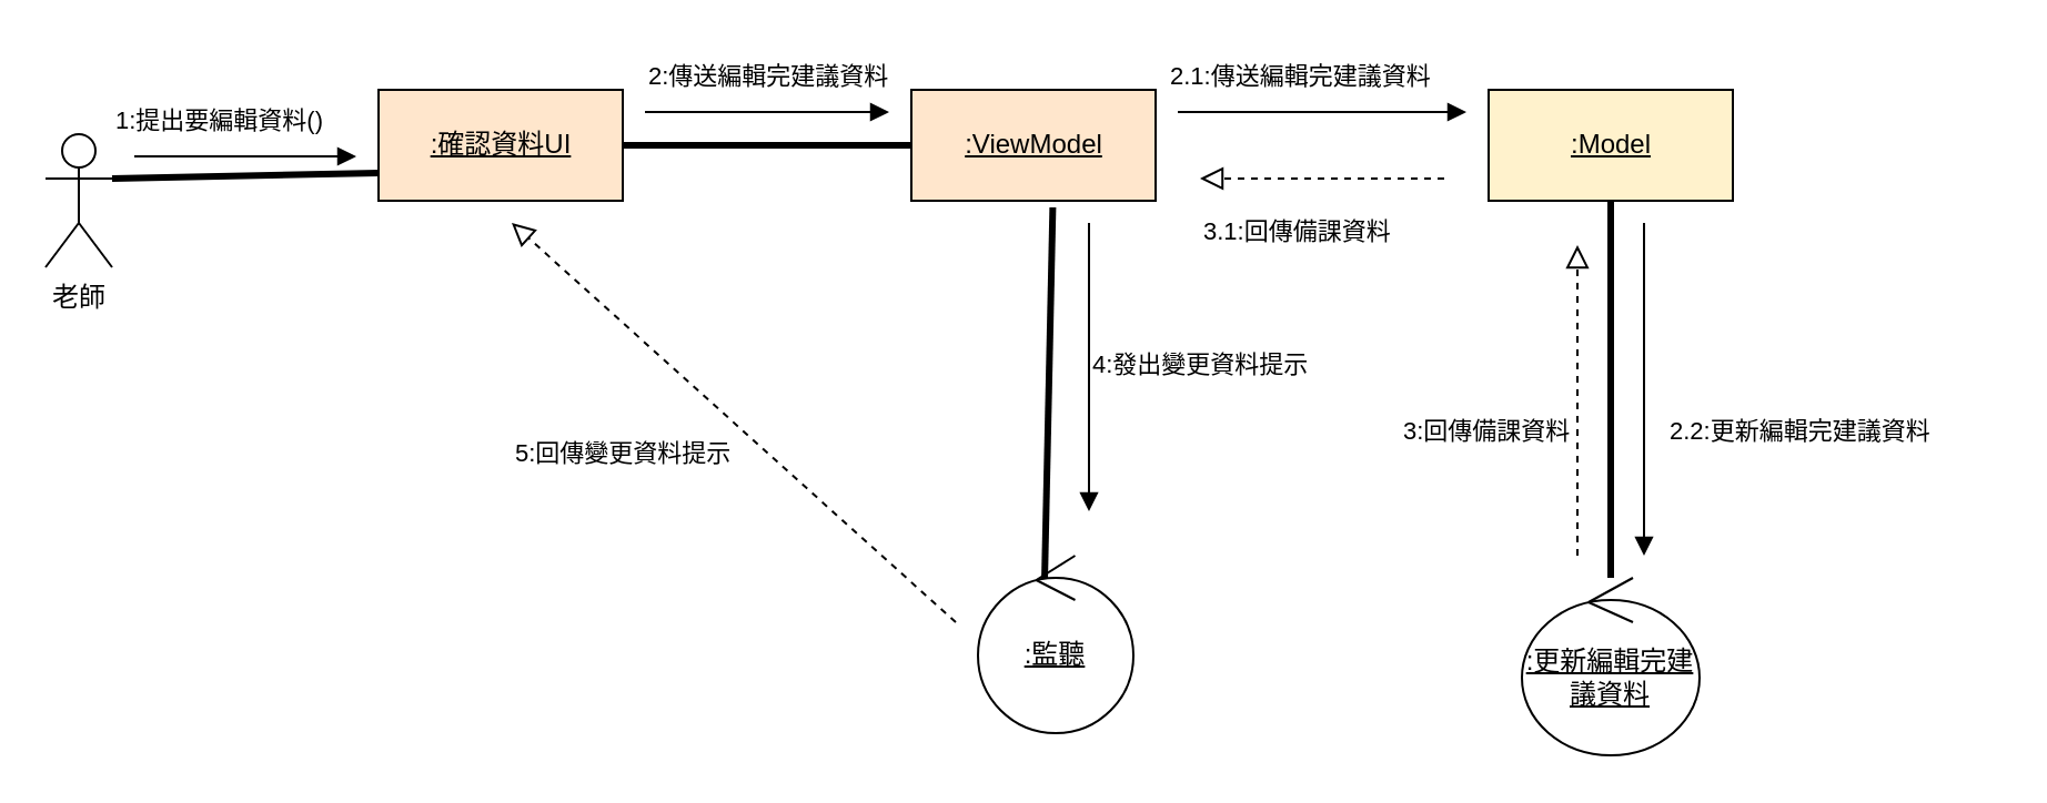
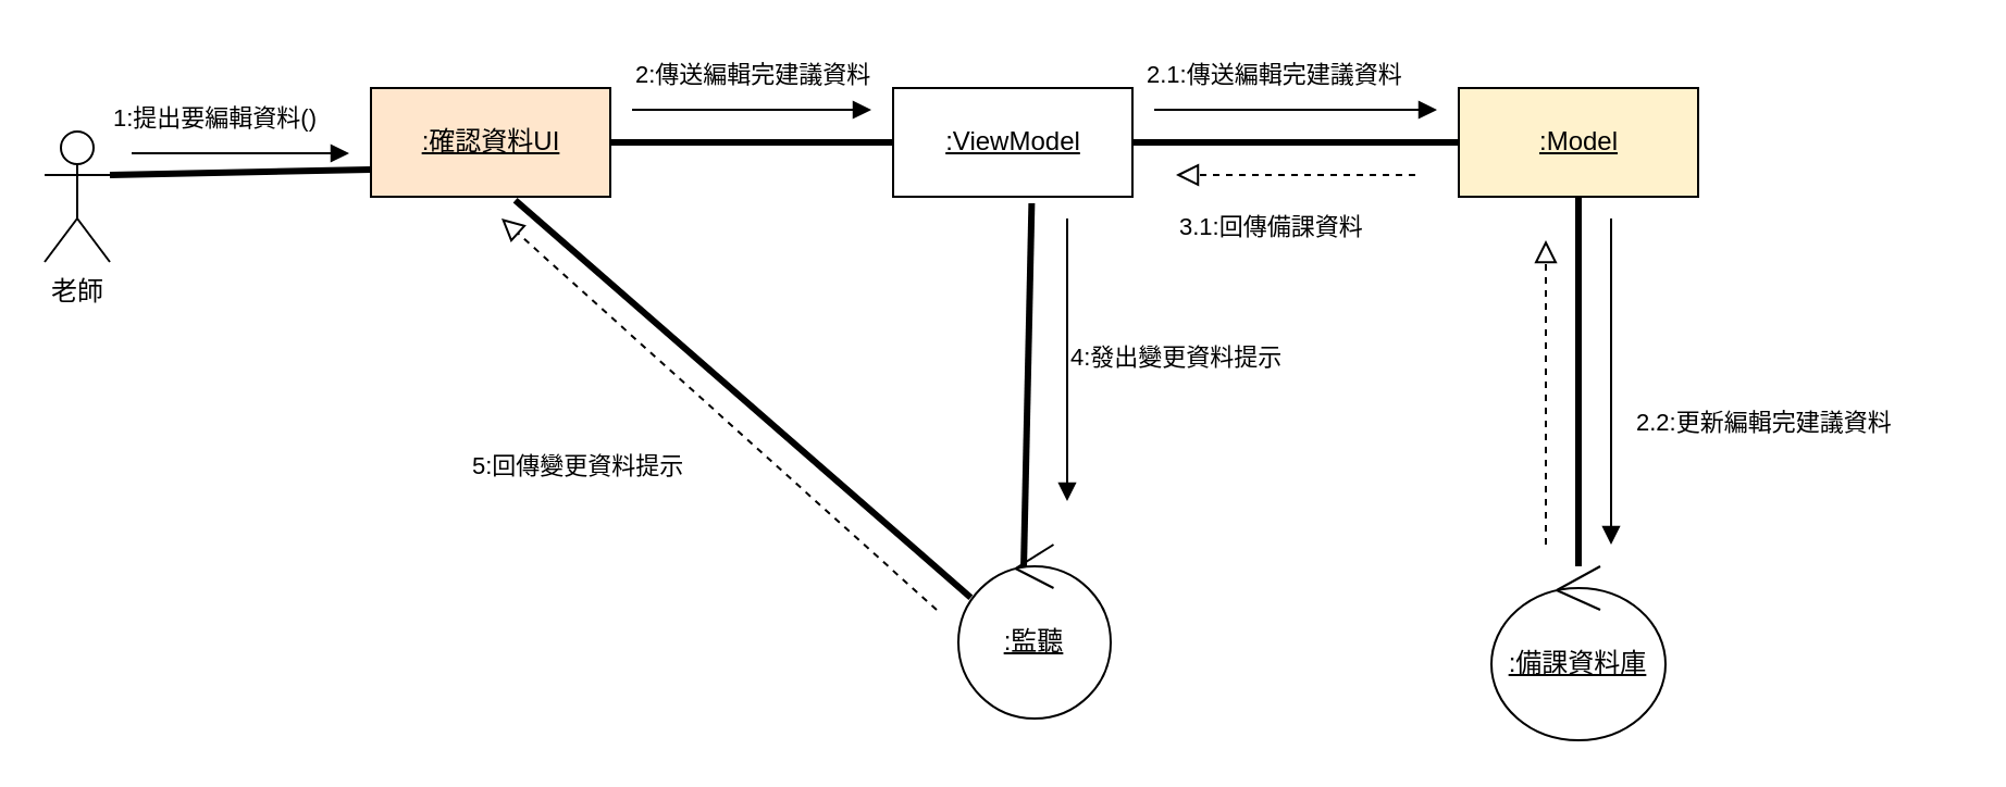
  <mxCell id="0" />
  <mxCell id="1" parent="0" />
  <mxCell id="2" value="" style="endArrow=none;startArrow=none;endFill=0;startFill=0;endSize=8;html=1;verticalAlign=bottom;labelBackgroundColor=none;strokeWidth=3;rounded=0;entryX=0.579;entryY=1.06;entryDx=0;entryDy=0;entryPerimeter=0;exitX=0.429;exitY=0.125;exitDx=0;exitDy=0;exitPerimeter=0;" parent="1" source="8" target="6" edge="1"><mxGeometry width="160" relative="1" as="geometry"><mxPoint x="270" y="80.833" as="sourcePoint" /><mxPoint x="410" y="-0.833" as="targetPoint" /></mxGeometry></mxCell>
  <mxCell id="3" value="" style="html=1;verticalAlign=bottom;labelBackgroundColor=none;endArrow=block;endFill=1;rounded=0;" parent="1" edge="1"><mxGeometry width="160" relative="1" as="geometry"><mxPoint x="530" y="50" as="sourcePoint" /><mxPoint x="660" y="50" as="targetPoint" /></mxGeometry></mxCell>
  <mxCell id="4" value="老師" style="shape=umlActor;verticalLabelPosition=bottom;verticalAlign=top;html=1;" vertex="1" parent="1"><mxGeometry x="20" y="60" width="30" height="60" as="geometry" /></mxCell>
  <mxCell id="5" value="&lt;u&gt;:確認資料UI&lt;/u&gt;" style="html=1;fillColor=#ffe6cc;" vertex="1" parent="1"><mxGeometry x="170" y="40" width="110" height="50" as="geometry" /></mxCell>
- <mxCell id="6" value="&lt;u&gt;:ViewModel&lt;/u&gt;" style="html=1;fillColor=#ffe6cc;" vertex="1" parent="1"><mxGeometry x="410" y="40" width="110" height="50" as="geometry" /></mxCell>
+ <mxCell id="6" value="&lt;u&gt;:ViewModel&lt;/u&gt;" style="html=1;" vertex="1" parent="1"><mxGeometry x="410" y="40" width="110" height="50" as="geometry" /></mxCell>
  <mxCell id="7" value="&lt;u&gt;:Model&lt;/u&gt;" style="html=1;fillColor=#fff2cc;" vertex="1" parent="1"><mxGeometry x="670" y="40" width="110" height="50" as="geometry" /></mxCell>
  <mxCell id="8" value="&lt;u&gt;:監聽&lt;/u&gt;" style="ellipse;shape=umlControl;whiteSpace=wrap;html=1;" vertex="1" parent="1"><mxGeometry x="440" y="250" width="70" height="80" as="geometry" /></mxCell>
- <mxCell id="9" value="&lt;u&gt;:更新編輯完建議資料&lt;/u&gt;" style="ellipse;shape=umlControl;whiteSpace=wrap;html=1;" vertex="1" parent="1"><mxGeometry x="685" y="260" width="80" height="80" as="geometry" /></mxCell>
+ <mxCell id="9" value="&lt;u&gt;:備課資料庫&lt;/u&gt;" style="ellipse;shape=umlControl;whiteSpace=wrap;html=1;" vertex="1" parent="1"><mxGeometry x="685" y="260" width="80" height="80" as="geometry" /></mxCell>
  <mxCell id="10" value="" style="endArrow=none;startArrow=none;endFill=0;startFill=0;endSize=8;html=1;verticalAlign=bottom;labelBackgroundColor=none;strokeWidth=3;rounded=0;entryX=0.5;entryY=1;entryDx=0;entryDy=0;" edge="1" parent="1" source="9" target="7"><mxGeometry width="160" relative="1" as="geometry"><mxPoint x="280" y="90.833" as="sourcePoint" /><mxPoint x="420" y="9.167" as="targetPoint" /></mxGeometry></mxCell>
+ <mxCell id="11" value="" style="endArrow=none;startArrow=none;endFill=0;startFill=0;endSize=8;html=1;verticalAlign=bottom;labelBackgroundColor=none;strokeWidth=3;rounded=0;exitX=1;exitY=0.5;exitDx=0;exitDy=0;entryX=0;entryY=0.5;entryDx=0;entryDy=0;" edge="1" parent="1" source="6" target="7"><mxGeometry width="160" relative="1" as="geometry"><mxPoint x="290" y="100.833" as="sourcePoint" /><mxPoint x="430" y="19.167" as="targetPoint" /></mxGeometry></mxCell>
  <mxCell id="12" value="" style="endArrow=none;startArrow=none;endFill=0;startFill=0;endSize=8;html=1;verticalAlign=bottom;labelBackgroundColor=none;strokeWidth=3;rounded=0;exitX=1;exitY=0.5;exitDx=0;exitDy=0;entryX=0;entryY=0.5;entryDx=0;entryDy=0;" edge="1" parent="1" source="5" target="6"><mxGeometry width="160" relative="1" as="geometry"><mxPoint x="300" y="110.833" as="sourcePoint" /><mxPoint x="440" y="29.167" as="targetPoint" /></mxGeometry></mxCell>
  <mxCell id="13" value="" style="endArrow=none;startArrow=none;endFill=0;startFill=0;endSize=8;html=1;verticalAlign=bottom;labelBackgroundColor=none;strokeWidth=3;rounded=0;exitX=1;exitY=0.333;exitDx=0;exitDy=0;exitPerimeter=0;entryX=0;entryY=0.75;entryDx=0;entryDy=0;" edge="1" parent="1" source="4" target="5"><mxGeometry width="160" relative="1" as="geometry"><mxPoint x="90" y="100" as="sourcePoint" /><mxPoint x="450" y="39.167" as="targetPoint" /></mxGeometry></mxCell>
  <mxCell id="14" value="" style="html=1;verticalAlign=bottom;labelBackgroundColor=none;endArrow=block;endFill=1;rounded=0;" edge="1" parent="1"><mxGeometry width="160" relative="1" as="geometry"><mxPoint x="290" y="50" as="sourcePoint" /><mxPoint x="400" y="50" as="targetPoint" /></mxGeometry></mxCell>
  <mxCell id="15" value="" style="html=1;verticalAlign=bottom;labelBackgroundColor=none;endArrow=block;endFill=1;rounded=0;" edge="1" parent="1"><mxGeometry width="160" relative="1" as="geometry"><mxPoint x="60" y="70" as="sourcePoint" /><mxPoint x="160" y="70" as="targetPoint" /></mxGeometry></mxCell>
  <mxCell id="16" value="" style="html=1;verticalAlign=bottom;labelBackgroundColor=none;endArrow=block;endFill=1;rounded=0;" edge="1" parent="1"><mxGeometry width="160" relative="1" as="geometry"><mxPoint x="740" y="100" as="sourcePoint" /><mxPoint x="740" y="250" as="targetPoint" /></mxGeometry></mxCell>
  <mxCell id="17" value="" style="endArrow=block;startArrow=none;endFill=0;startFill=0;endSize=8;html=1;verticalAlign=bottom;dashed=1;labelBackgroundColor=none;rounded=0;" edge="1" parent="1"><mxGeometry width="160" relative="1" as="geometry"><mxPoint x="650" y="80" as="sourcePoint" /><mxPoint x="540" y="80" as="targetPoint" /></mxGeometry></mxCell>
  <mxCell id="18" value="" style="endArrow=block;startArrow=none;endFill=0;startFill=0;endSize=8;html=1;verticalAlign=bottom;dashed=1;labelBackgroundColor=none;rounded=0;" edge="1" parent="1"><mxGeometry width="160" relative="1" as="geometry"><mxPoint x="710" y="250" as="sourcePoint" /><mxPoint x="710" y="110" as="targetPoint" /></mxGeometry></mxCell>
+ <mxCell id="19" value="" style="endArrow=none;startArrow=none;endFill=0;startFill=0;endSize=8;html=1;verticalAlign=bottom;labelBackgroundColor=none;strokeWidth=3;rounded=0;entryX=0.603;entryY=1.033;entryDx=0;entryDy=0;entryPerimeter=0;exitX=0.081;exitY=0.304;exitDx=0;exitDy=0;exitPerimeter=0;" edge="1" parent="1" source="8" target="5"><mxGeometry width="160" relative="1" as="geometry"><mxPoint x="490.03" y="170" as="sourcePoint" /><mxPoint x="483.69" y="13" as="targetPoint" /></mxGeometry></mxCell>
  <mxCell id="20" value="" style="endArrow=block;startArrow=none;endFill=0;startFill=0;endSize=8;html=1;verticalAlign=bottom;dashed=1;labelBackgroundColor=none;rounded=0;" edge="1" parent="1"><mxGeometry width="160" relative="1" as="geometry"><mxPoint x="430" y="280" as="sourcePoint" /><mxPoint x="230" y="100" as="targetPoint" /></mxGeometry></mxCell>
  <mxCell id="21" value="&lt;span style=&quot;color: rgb(0, 0, 0); font-family: Helvetica; font-size: 11px; font-style: normal; font-variant-ligatures: normal; font-variant-caps: normal; font-weight: 400; letter-spacing: normal; orphans: 2; text-align: center; text-indent: 0px; text-transform: none; widows: 2; word-spacing: 0px; -webkit-text-stroke-width: 0px; background-color: rgb(255, 255, 255); text-decoration-thickness: initial; text-decoration-style: initial; text-decoration-color: initial; float: none; display: inline !important;&quot;&gt;1:提出要編輯資料()&lt;/span&gt;" style="text;whiteSpace=wrap;html=1;" vertex="1" parent="1"><mxGeometry x="50" y="40" width="130" height="40" as="geometry" /></mxCell>
  <mxCell id="22" value="&lt;span style=&quot;color: rgb(0, 0, 0); font-family: Helvetica; font-size: 11px; font-style: normal; font-variant-ligatures: normal; font-variant-caps: normal; font-weight: 400; letter-spacing: normal; orphans: 2; text-align: center; text-indent: 0px; text-transform: none; widows: 2; word-spacing: 0px; -webkit-text-stroke-width: 0px; background-color: rgb(255, 255, 255); text-decoration-thickness: initial; text-decoration-style: initial; text-decoration-color: initial; float: none; display: inline !important;&quot;&gt;2:傳送編輯完建議資料&lt;/span&gt;" style="text;whiteSpace=wrap;html=1;" vertex="1" parent="1"><mxGeometry x="290" y="20" width="140" height="40" as="geometry" /></mxCell>
  <mxCell id="23" value="&lt;span style=&quot;color: rgb(0, 0, 0); font-family: Helvetica; font-size: 11px; font-style: normal; font-variant-ligatures: normal; font-variant-caps: normal; font-weight: 400; letter-spacing: normal; orphans: 2; text-align: center; text-indent: 0px; text-transform: none; widows: 2; word-spacing: 0px; -webkit-text-stroke-width: 0px; background-color: rgb(255, 255, 255); text-decoration-thickness: initial; text-decoration-style: initial; text-decoration-color: initial; float: none; display: inline !important;&quot;&gt;2.1:傳送編輯完建議資料&lt;/span&gt;" style="text;whiteSpace=wrap;html=1;" vertex="1" parent="1"><mxGeometry x="525" y="20" width="150" height="40" as="geometry" /></mxCell>
  <mxCell id="24" value="&lt;span style=&quot;color: rgb(0, 0, 0); font-family: Helvetica; font-size: 11px; font-style: normal; font-variant-ligatures: normal; font-variant-caps: normal; font-weight: 400; letter-spacing: normal; orphans: 2; text-align: center; text-indent: 0px; text-transform: none; widows: 2; word-spacing: 0px; -webkit-text-stroke-width: 0px; background-color: rgb(255, 255, 255); text-decoration-thickness: initial; text-decoration-style: initial; text-decoration-color: initial; float: none; display: inline !important;&quot;&gt;2.2:更新編輯完建議資料&lt;/span&gt;" style="text;whiteSpace=wrap;html=1;" vertex="1" parent="1"><mxGeometry x="750" y="180" width="150" height="40" as="geometry" /></mxCell>
- <mxCell id="25" value="&lt;span style=&quot;color: rgb(0, 0, 0); font-family: Helvetica; font-size: 11px; font-style: normal; font-variant-ligatures: normal; font-variant-caps: normal; font-weight: 400; letter-spacing: normal; orphans: 2; text-align: center; text-indent: 0px; text-transform: none; widows: 2; word-spacing: 0px; -webkit-text-stroke-width: 0px; background-color: rgb(255, 255, 255); text-decoration-thickness: initial; text-decoration-style: initial; text-decoration-color: initial; float: none; display: inline !important;&quot;&gt;3:回傳備課資料&lt;/span&gt;" style="text;whiteSpace=wrap;html=1;" vertex="1" parent="1"><mxGeometry x="630" y="180" width="110" height="40" as="geometry" /></mxCell>
  <mxCell id="26" value="&lt;span style=&quot;color: rgb(0, 0, 0); font-family: Helvetica; font-size: 11px; font-style: normal; font-variant-ligatures: normal; font-variant-caps: normal; font-weight: 400; letter-spacing: normal; orphans: 2; text-align: center; text-indent: 0px; text-transform: none; widows: 2; word-spacing: 0px; -webkit-text-stroke-width: 0px; background-color: rgb(255, 255, 255); text-decoration-thickness: initial; text-decoration-style: initial; text-decoration-color: initial; float: none; display: inline !important;&quot;&gt;3.1:回傳備課資料&lt;/span&gt;" style="text;whiteSpace=wrap;html=1;" vertex="1" parent="1"><mxGeometry x="540" y="90" width="120" height="40" as="geometry" /></mxCell>
  <mxCell id="27" value="&lt;span style=&quot;color: rgb(0, 0, 0); font-family: Helvetica; font-size: 11px; font-style: normal; font-variant-ligatures: normal; font-variant-caps: normal; font-weight: 400; letter-spacing: normal; orphans: 2; text-align: center; text-indent: 0px; text-transform: none; widows: 2; word-spacing: 0px; -webkit-text-stroke-width: 0px; background-color: rgb(255, 255, 255); text-decoration-thickness: initial; text-decoration-style: initial; text-decoration-color: initial; float: none; display: inline !important;&quot;&gt;4:發出變更資料提示&lt;/span&gt;" style="text;whiteSpace=wrap;html=1;" vertex="1" parent="1"><mxGeometry x="490" y="150" width="130" height="40" as="geometry" /></mxCell>
- <mxCell id="28" value="&lt;span style=&quot;color: rgb(0, 0, 0); font-family: Helvetica; font-size: 11px; font-style: normal; font-variant-ligatures: normal; font-variant-caps: normal; font-weight: 400; letter-spacing: normal; orphans: 2; text-align: center; text-indent: 0px; text-transform: none; widows: 2; word-spacing: 0px; -webkit-text-stroke-width: 0px; background-color: rgb(255, 255, 255); text-decoration-thickness: initial; text-decoration-style: initial; text-decoration-color: initial; float: none; display: inline !important;&quot;&gt;5:回傳變更資料提示&lt;/span&gt;" style="text;whiteSpace=wrap;html=1;" vertex="1" parent="1"><mxGeometry x="230" y="190" width="130" height="40" as="geometry" /></mxCell>
+ <mxCell id="28" value="&lt;span style=&quot;color: rgb(0, 0, 0); font-family: Helvetica; font-size: 11px; font-style: normal; font-variant-ligatures: normal; font-variant-caps: normal; font-weight: 400; letter-spacing: normal; orphans: 2; text-align: center; text-indent: 0px; text-transform: none; widows: 2; word-spacing: 0px; -webkit-text-stroke-width: 0px; background-color: rgb(255, 255, 255); text-decoration-thickness: initial; text-decoration-style: initial; text-decoration-color: initial; float: none; display: inline !important;&quot;&gt;5:回傳變更資料提示&lt;/span&gt;" style="text;whiteSpace=wrap;html=1;" vertex="1" parent="1"><mxGeometry x="215" y="200" width="130" height="40" as="geometry" /></mxCell>
  <mxCell id="29" value="" style="html=1;verticalAlign=bottom;labelBackgroundColor=none;endArrow=block;endFill=1;rounded=0;" edge="1" parent="1"><mxGeometry width="160" relative="1" as="geometry"><mxPoint x="490" y="100" as="sourcePoint" /><mxPoint x="490" y="230" as="targetPoint" /></mxGeometry></mxCell>
